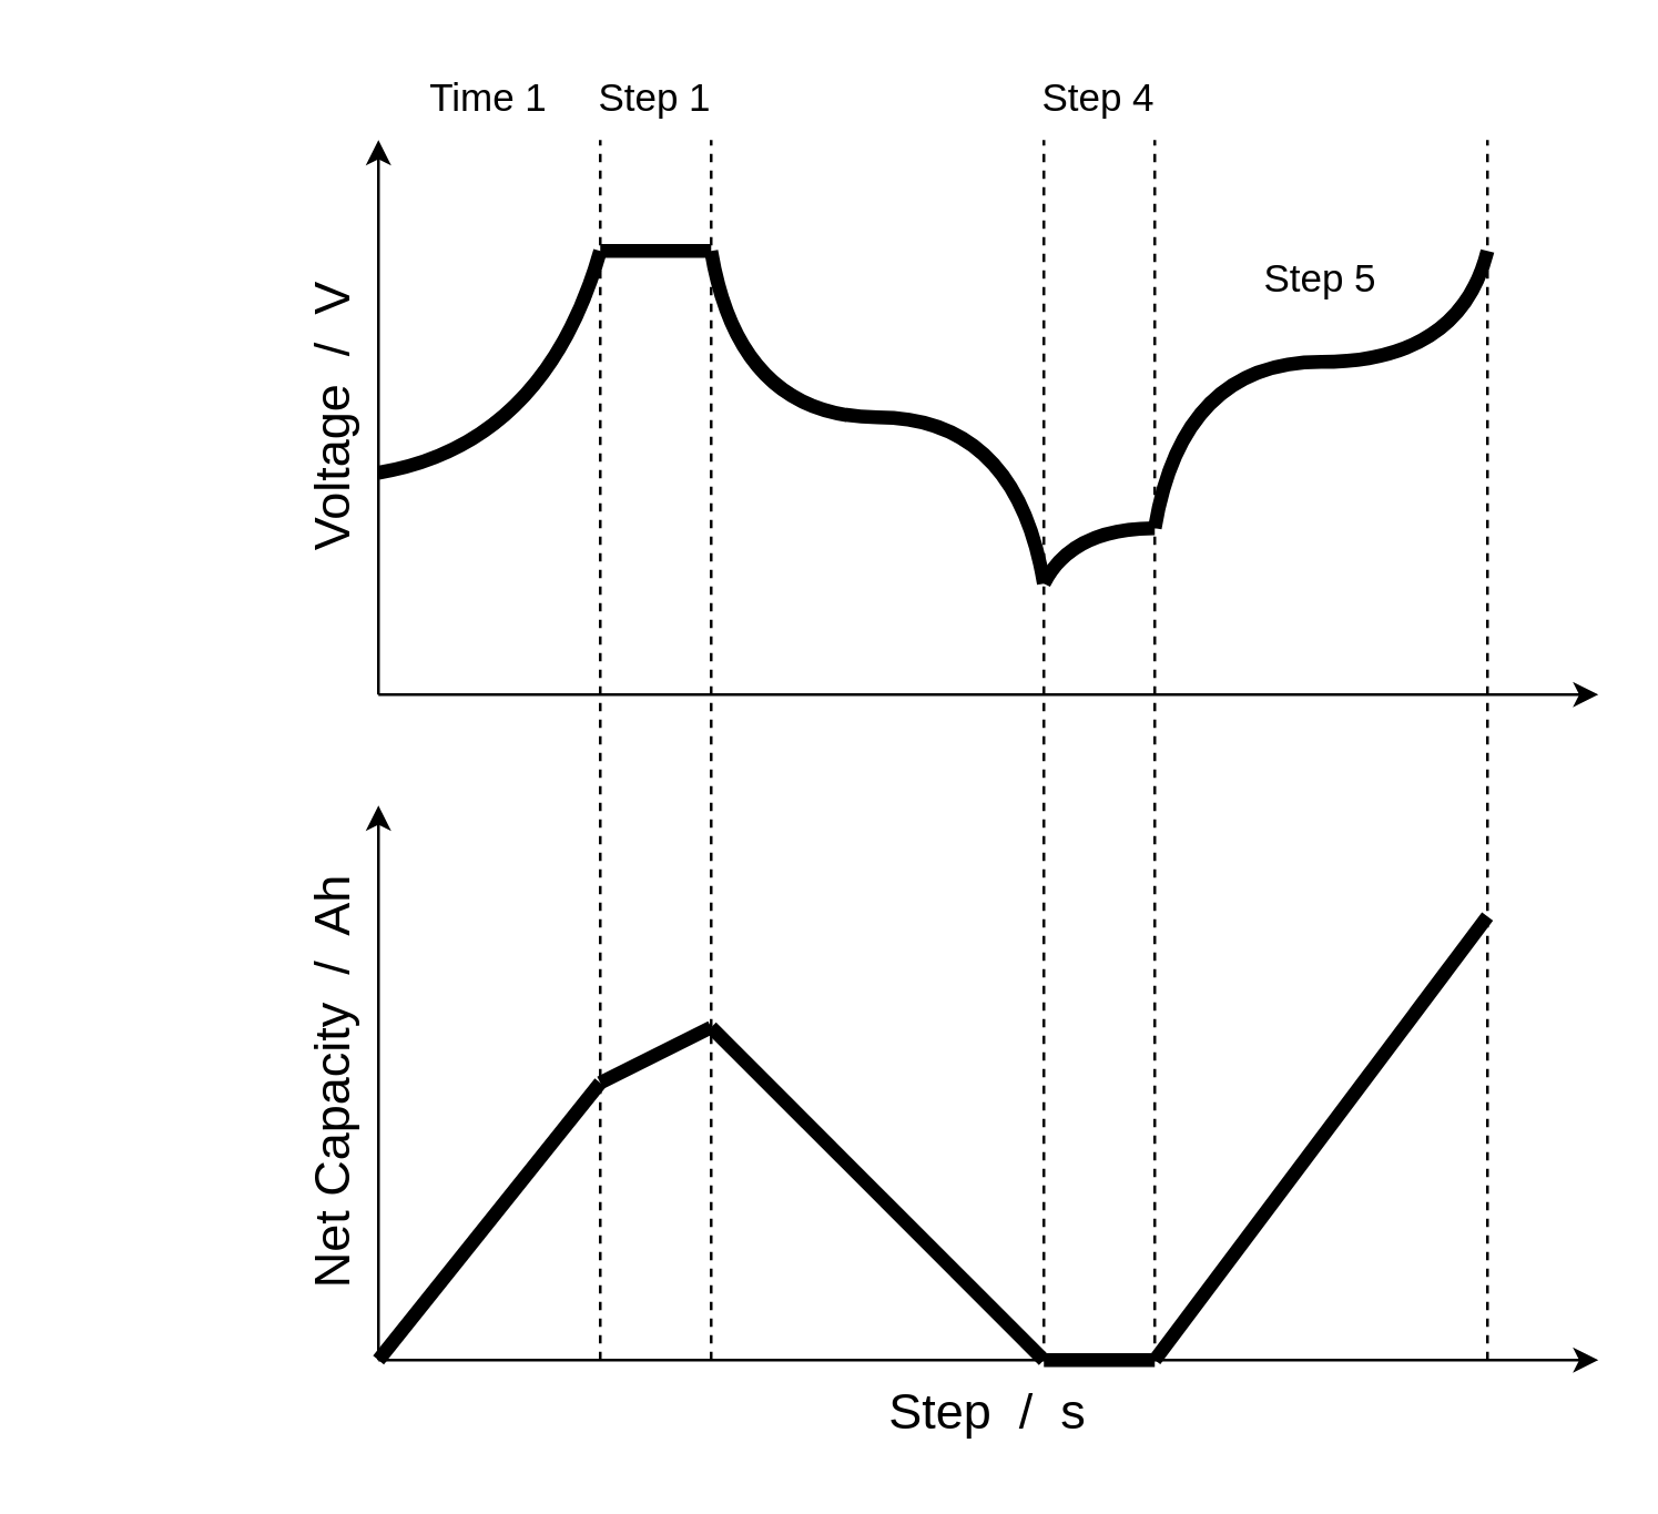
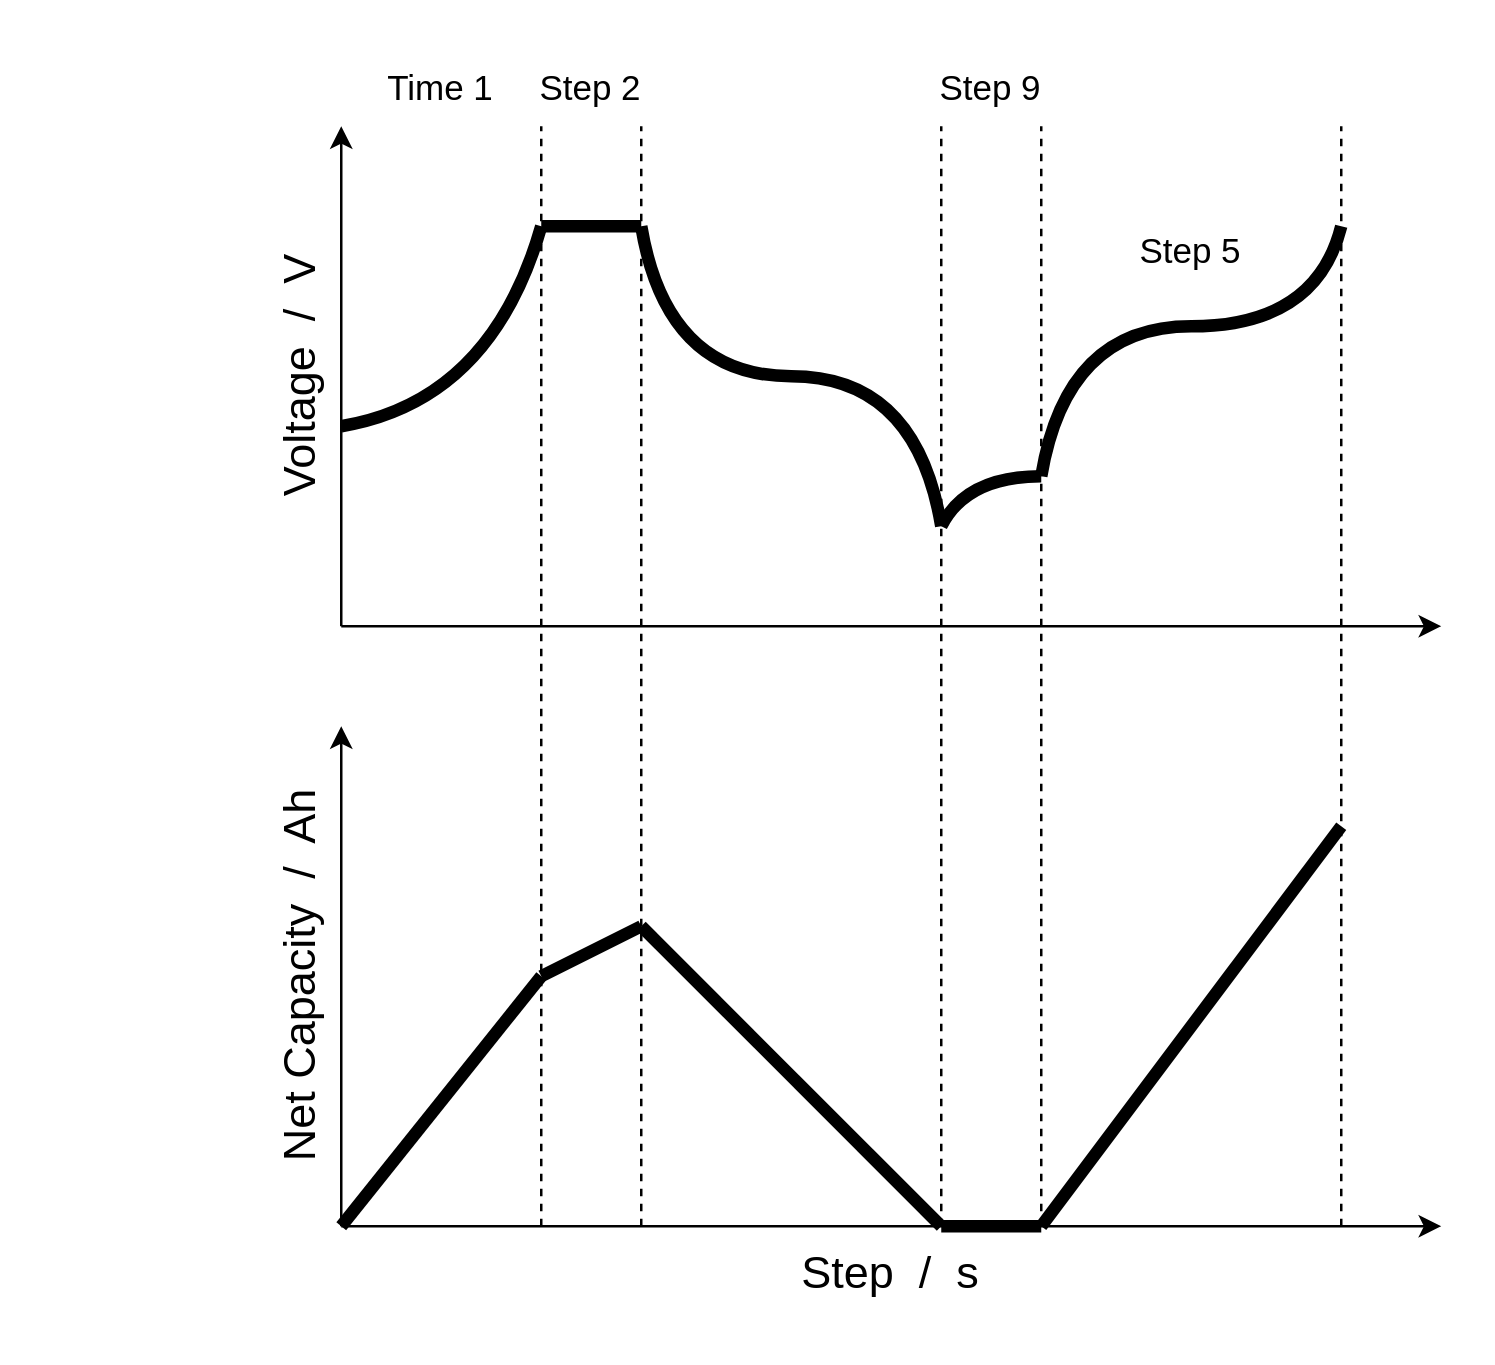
  <mxCell id="0" />
  <mxCell id="1" parent="0" />
  <mxCell id="2" value="" style="endArrow=classic;html=1;" edge="1" parent="1"><mxGeometry width="50" height="50" relative="1" as="geometry"><mxPoint x="136" y="250" as="sourcePoint" /><mxPoint x="576" y="250" as="targetPoint" /></mxGeometry></mxCell>
  <mxCell id="3" value="" style="endArrow=classic;html=1;" edge="1" parent="1"><mxGeometry width="50" height="50" relative="1" as="geometry"><mxPoint x="136" y="250" as="sourcePoint" /><mxPoint x="136" y="50" as="targetPoint" /></mxGeometry></mxCell>
  <mxCell id="4" value="" style="curved=1;endArrow=none;html=1;endFill=0;strokeWidth=5;" edge="1" parent="1"><mxGeometry width="50" height="50" relative="1" as="geometry"><mxPoint x="136" y="170" as="sourcePoint" /><mxPoint x="216" y="90" as="targetPoint" /><Array as="points"><mxPoint x="196" y="160" /></Array></mxGeometry></mxCell>
  <mxCell id="5" value="" style="endArrow=none;html=1;strokeWidth=5;" edge="1" parent="1"><mxGeometry width="50" height="50" relative="1" as="geometry"><mxPoint x="216" y="90" as="sourcePoint" /><mxPoint x="256" y="90" as="targetPoint" /></mxGeometry></mxCell>
  <mxCell id="6" value="" style="curved=1;endArrow=none;html=1;endFill=0;strokeWidth=5;" edge="1" parent="1"><mxGeometry width="50" height="50" relative="1" as="geometry"><mxPoint x="376" y="210" as="sourcePoint" /><mxPoint x="256" y="90" as="targetPoint" /><Array as="points"><mxPoint x="366" y="150" /><mxPoint x="266" y="150" /></Array></mxGeometry></mxCell>
  <mxCell id="7" value="" style="curved=1;endArrow=none;html=1;endFill=0;strokeWidth=5;" edge="1" parent="1"><mxGeometry width="50" height="50" relative="1" as="geometry"><mxPoint x="376" y="210" as="sourcePoint" /><mxPoint x="416" y="190" as="targetPoint" /><Array as="points"><mxPoint x="386" y="190" /></Array></mxGeometry></mxCell>
  <mxCell id="8" value="" style="curved=1;endArrow=none;html=1;endFill=0;strokeWidth=5;" edge="1" parent="1"><mxGeometry width="50" height="50" relative="1" as="geometry"><mxPoint x="536" y="90" as="sourcePoint" /><mxPoint x="416" y="190" as="targetPoint" /><Array as="points"><mxPoint x="526" y="130" /><mxPoint x="426" y="130" /></Array></mxGeometry></mxCell>
  <mxCell id="9" value="" style="endArrow=none;dashed=1;html=1;" edge="1" parent="1"><mxGeometry width="50" height="50" relative="1" as="geometry"><mxPoint x="216" y="490" as="sourcePoint" /><mxPoint x="216" y="50" as="targetPoint" /></mxGeometry></mxCell>
  <mxCell id="10" value="" style="endArrow=none;dashed=1;html=1;" edge="1" parent="1"><mxGeometry width="50" height="50" relative="1" as="geometry"><mxPoint x="256" y="490" as="sourcePoint" /><mxPoint x="256" y="50" as="targetPoint" /></mxGeometry></mxCell>
  <mxCell id="11" value="" style="endArrow=none;dashed=1;html=1;" edge="1" parent="1"><mxGeometry width="50" height="50" relative="1" as="geometry"><mxPoint x="376" y="490" as="sourcePoint" /><mxPoint x="376" y="50" as="targetPoint" /></mxGeometry></mxCell>
  <mxCell id="12" value="" style="endArrow=none;dashed=1;html=1;" edge="1" parent="1"><mxGeometry width="50" height="50" relative="1" as="geometry"><mxPoint x="416" y="490" as="sourcePoint" /><mxPoint x="416" y="50" as="targetPoint" /></mxGeometry></mxCell>
  <mxCell id="13" value="" style="endArrow=none;dashed=1;html=1;" edge="1" parent="1"><mxGeometry width="50" height="50" relative="1" as="geometry"><mxPoint x="536" y="490" as="sourcePoint" /><mxPoint x="536" y="50" as="targetPoint" /></mxGeometry></mxCell>
  <mxCell id="14" value="Time 1" style="text;html=1;align=center;verticalAlign=middle;whiteSpace=wrap;rounded=0;strokeWidth=1;fontSize=14;" vertex="1" parent="1"><mxGeometry x="146" y="20" width="60" height="30" as="geometry" /></mxCell>
- <mxCell id="15" value="Step 1" style="text;html=1;align=center;verticalAlign=middle;whiteSpace=wrap;rounded=0;strokeWidth=1;fontSize=14;" vertex="1" parent="1"><mxGeometry x="206" y="20" width="60" height="30" as="geometry" /></mxCell>
- <mxCell id="16" value="Step 4" style="text;html=1;align=center;verticalAlign=middle;whiteSpace=wrap;rounded=0;strokeWidth=1;fontSize=14;" vertex="1" parent="1"><mxGeometry x="366" y="20" width="60" height="30" as="geometry" /></mxCell>
+ <mxCell id="15" value="Step 2" style="text;html=1;align=center;verticalAlign=middle;whiteSpace=wrap;rounded=0;strokeWidth=1;fontSize=14;" vertex="1" parent="1"><mxGeometry x="206" y="20" width="60" height="30" as="geometry" /></mxCell>
+ <mxCell id="16" value="Step 9" style="text;html=1;align=center;verticalAlign=middle;whiteSpace=wrap;rounded=0;strokeWidth=1;fontSize=14;" vertex="1" parent="1"><mxGeometry x="366" y="20" width="60" height="30" as="geometry" /></mxCell>
  <mxCell id="17" value="Step 5" style="text;html=1;align=center;verticalAlign=middle;whiteSpace=wrap;rounded=0;strokeWidth=1;fontSize=14;" vertex="1" parent="1"><mxGeometry x="446" y="85" width="60" height="30" as="geometry" /></mxCell>
  <mxCell id="18" value="Net Capacity&amp;nbsp; /&amp;nbsp; Ah" style="text;html=1;align=center;verticalAlign=middle;whiteSpace=wrap;rounded=0;fontSize=18;rotation=-90;" vertex="1" parent="1"><mxGeometry x="20" y="375" width="200" height="30" as="geometry" /></mxCell>
  <mxCell id="19" value="" style="endArrow=classic;html=1;" edge="1" parent="1"><mxGeometry width="50" height="50" relative="1" as="geometry"><mxPoint x="136" y="490" as="sourcePoint" /><mxPoint x="136" y="290" as="targetPoint" /></mxGeometry></mxCell>
  <mxCell id="20" value="" style="endArrow=classic;html=1;" edge="1" parent="1"><mxGeometry width="50" height="50" relative="1" as="geometry"><mxPoint x="136" y="490" as="sourcePoint" /><mxPoint x="576" y="490" as="targetPoint" /></mxGeometry></mxCell>
  <mxCell id="21" value="Step&amp;nbsp; /&amp;nbsp; s" style="text;html=1;align=center;verticalAlign=middle;whiteSpace=wrap;rounded=0;fontSize=18;" vertex="1" parent="1"><mxGeometry x="136" y="494" width="440" height="30" as="geometry" /></mxCell>
  <mxCell id="22" value="" style="endArrow=none;html=1;strokeWidth=5;" edge="1" parent="1"><mxGeometry width="50" height="50" relative="1" as="geometry"><mxPoint x="136" y="490" as="sourcePoint" /><mxPoint x="216" y="390" as="targetPoint" /></mxGeometry></mxCell>
  <mxCell id="23" value="" style="endArrow=none;html=1;strokeWidth=5;" edge="1" parent="1"><mxGeometry width="50" height="50" relative="1" as="geometry"><mxPoint x="216" y="390" as="sourcePoint" /><mxPoint x="256" y="370" as="targetPoint" /></mxGeometry></mxCell>
  <mxCell id="24" value="" style="endArrow=none;html=1;strokeWidth=5;" edge="1" parent="1"><mxGeometry width="50" height="50" relative="1" as="geometry"><mxPoint x="376" y="490" as="sourcePoint" /><mxPoint x="256" y="370" as="targetPoint" /></mxGeometry></mxCell>
  <mxCell id="25" value="" style="endArrow=none;html=1;strokeWidth=5;" edge="1" parent="1"><mxGeometry width="50" height="50" relative="1" as="geometry"><mxPoint x="416" y="490" as="sourcePoint" /><mxPoint x="376" y="490" as="targetPoint" /></mxGeometry></mxCell>
  <mxCell id="26" value="" style="endArrow=none;html=1;strokeWidth=5;" edge="1" parent="1"><mxGeometry width="50" height="50" relative="1" as="geometry"><mxPoint x="536" y="330" as="sourcePoint" /><mxPoint x="416" y="490" as="targetPoint" /></mxGeometry></mxCell>
  <mxCell id="27" value="Voltage&amp;nbsp; /&amp;nbsp; V" style="text;html=1;align=center;verticalAlign=middle;whiteSpace=wrap;rounded=0;fontSize=18;rotation=-90;" vertex="1" parent="1"><mxGeometry x="20" y="135" width="200" height="30" as="geometry" /></mxCell>
